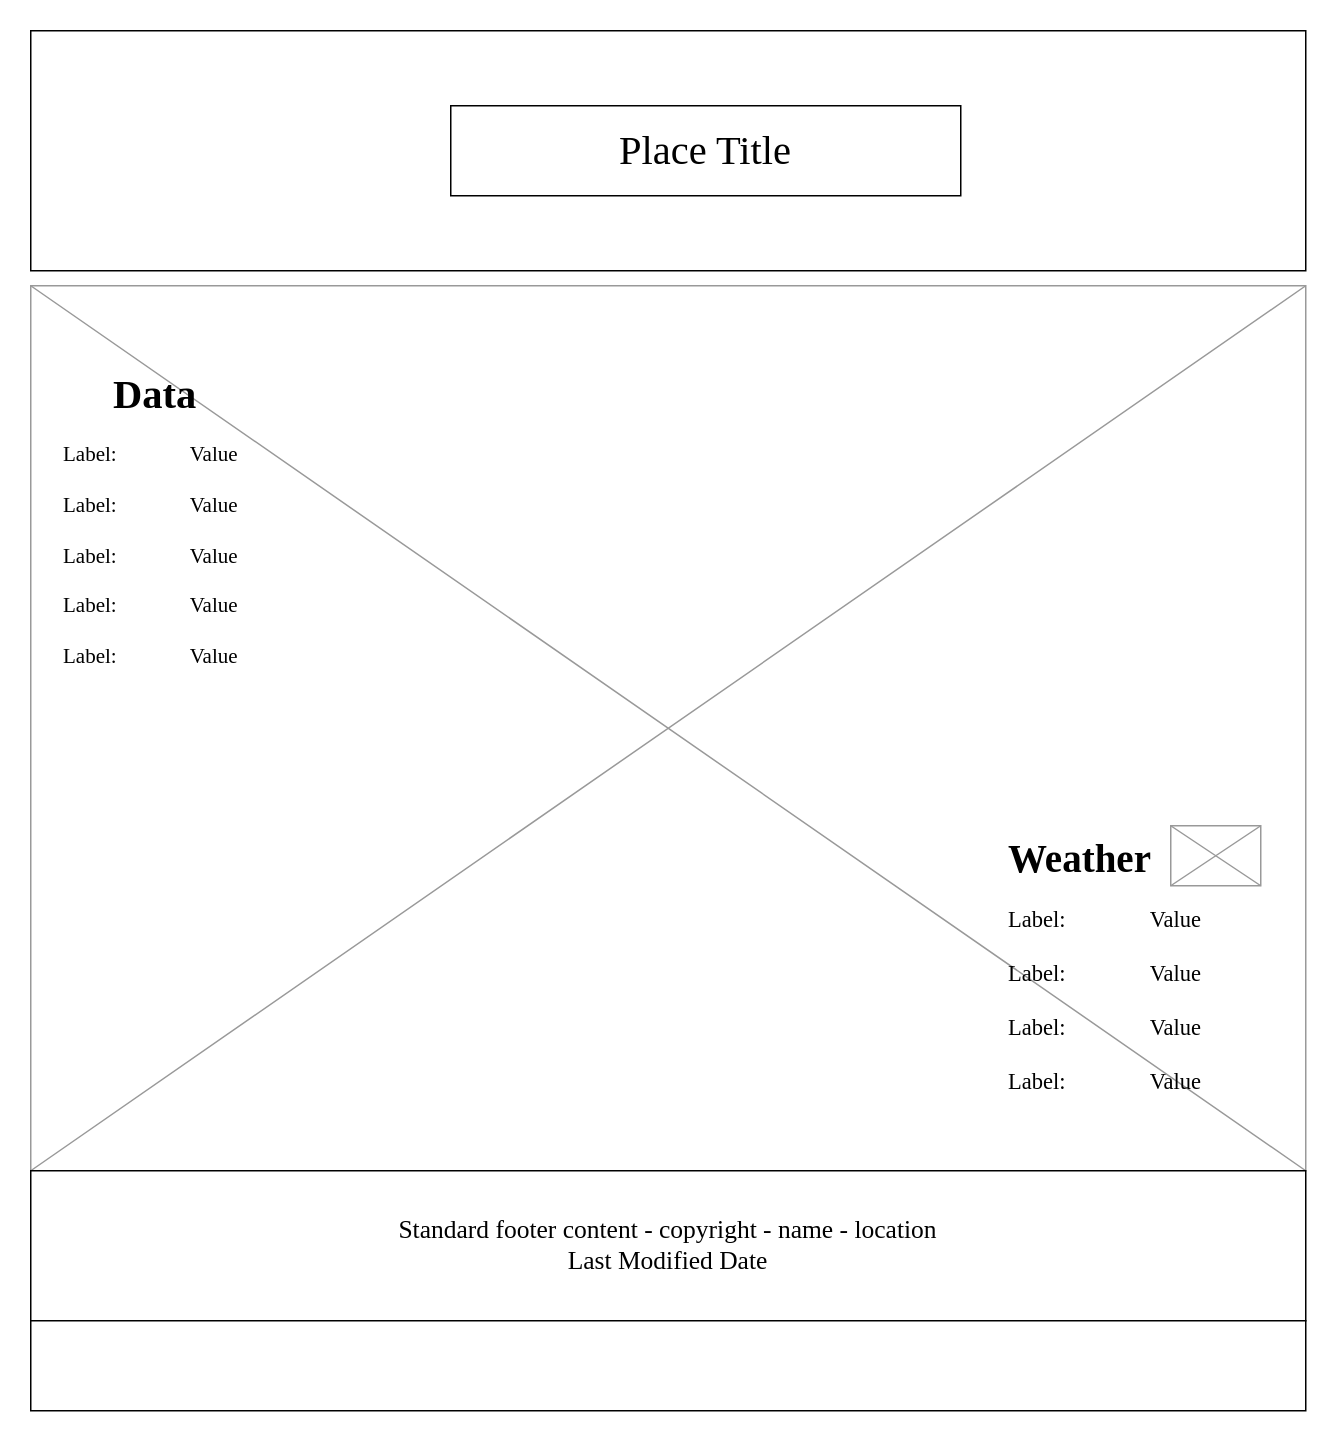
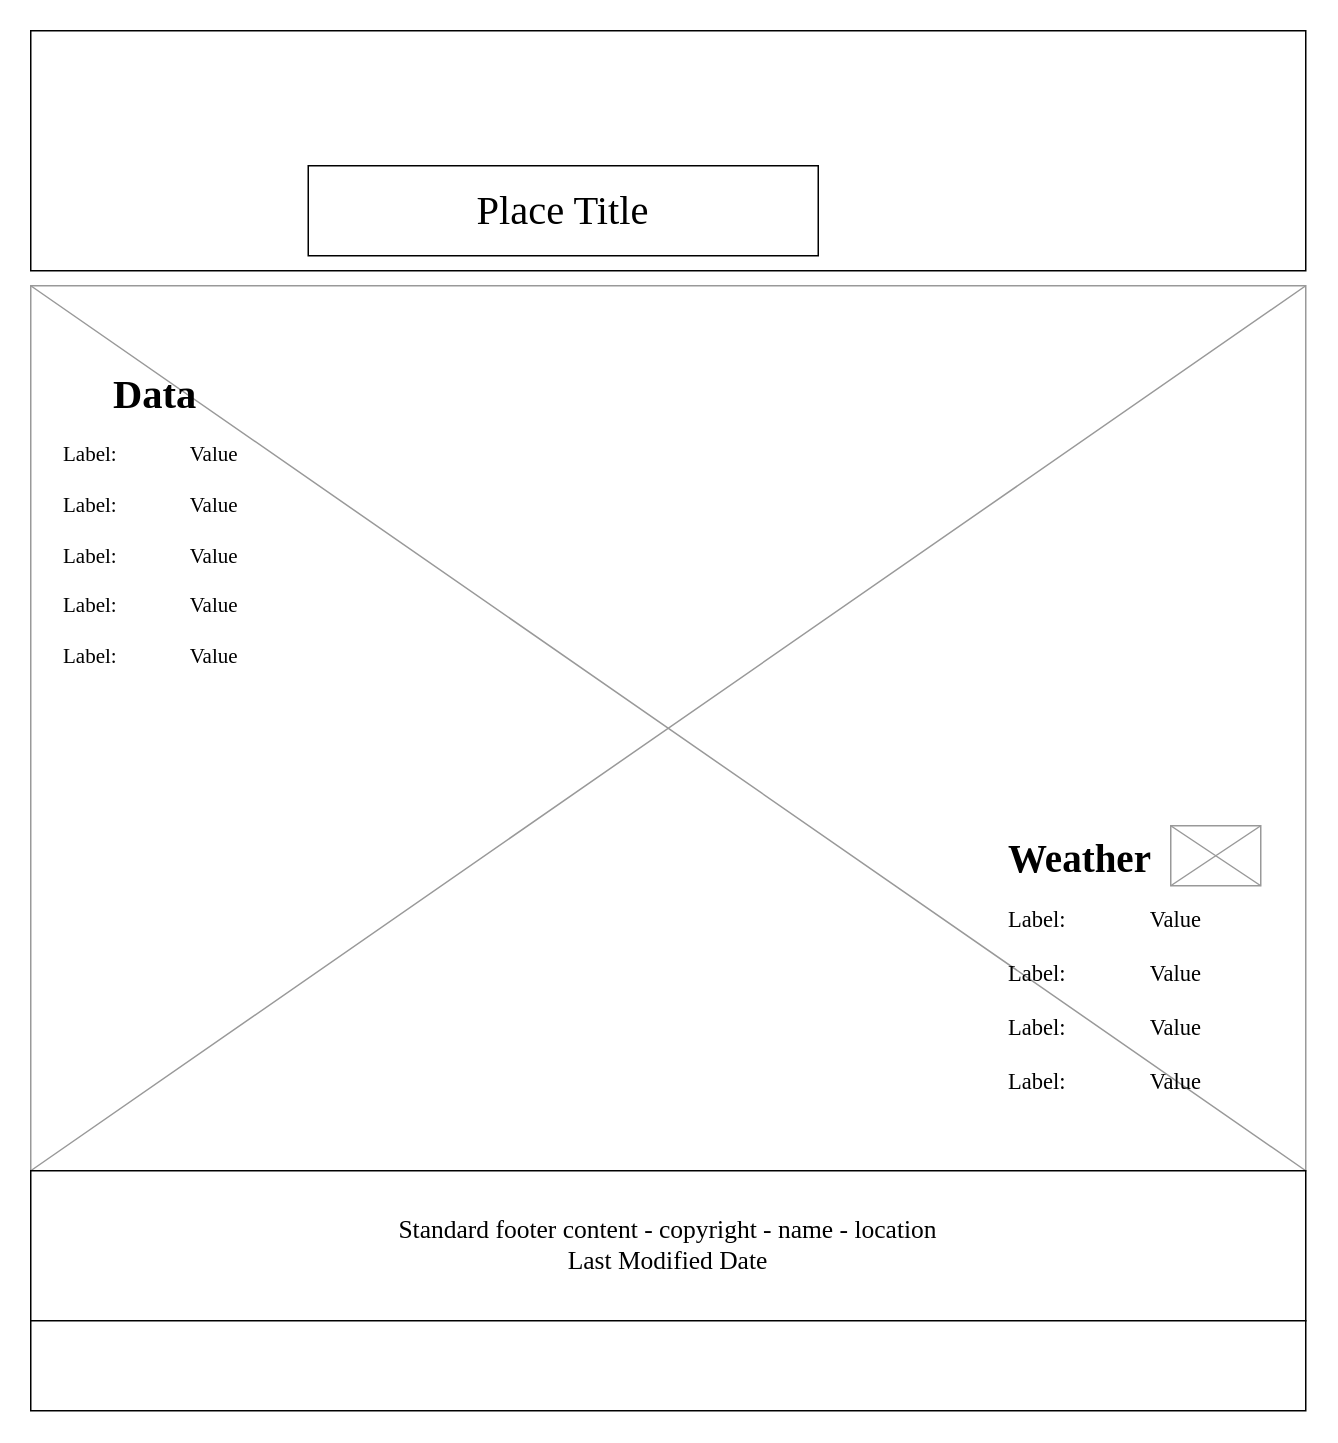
  <mxCell id="0" />
  <mxCell id="1" parent="0" />
  <mxCell id="2" value="" style="rounded=0;whiteSpace=wrap;html=1;" vertex="1" parent="1"><mxGeometry width="850" height="160" as="geometry" x="20" y="20" /></mxCell>
- <mxCell id="3" value="&lt;font style=&quot;font-size: 27px;&quot; face=&quot;Times New Roman&quot;&gt;Place Title&lt;/font&gt;" style="rounded=0;whiteSpace=wrap;html=1;" vertex="1" parent="1"><mxGeometry x="300" y="70" width="340" height="60" as="geometry" /></mxCell>
+ <mxCell id="3" value="&lt;font style=&quot;font-size: 27px;&quot; face=&quot;Times New Roman&quot;&gt;Place Title&lt;/font&gt;" style="rounded=0;whiteSpace=wrap;html=1;" vertex="1" parent="1"><mxGeometry x="205" y="110" width="340" height="60" as="geometry" /></mxCell>
  <mxCell id="4" value="" style="verticalLabelPosition=bottom;shadow=0;dashed=0;align=center;html=1;verticalAlign=top;strokeWidth=1;shape=mxgraph.mockup.graphics.simpleIcon;strokeColor=#999999;" vertex="1" parent="1"><mxGeometry y="190" width="850" height="590" as="geometry" x="20" /></mxCell>
  <mxCell id="5" value="&lt;font style=&quot;font-size: 17px;&quot; face=&quot;Times New Roman&quot;&gt;Standard footer content - copyright - name - location&lt;/font&gt;&lt;div&gt;&lt;font style=&quot;font-size: 17px;&quot; face=&quot;Times New Roman&quot;&gt;Last Modified Date&lt;/font&gt;&lt;/div&gt;" style="rounded=0;whiteSpace=wrap;html=1;" vertex="1" parent="1"><mxGeometry y="780" width="850" height="100" as="geometry" x="20" /></mxCell>
  <mxCell id="6" value="" style="rounded=0;whiteSpace=wrap;html=1;" vertex="1" parent="1"><mxGeometry y="880" width="850" height="60" as="geometry" x="20" /></mxCell>
  <mxCell id="7" value="&lt;h1 style=&quot;margin-top: 0px;&quot;&gt;&amp;nbsp; &amp;nbsp; &amp;nbsp;&lt;font style=&quot;font-size: 27px;&quot; face=&quot;Times New Roman&quot;&gt;Data&lt;/font&gt;&lt;/h1&gt;&lt;div&gt;&lt;font style=&quot;font-size: 14px;&quot; face=&quot;Times New Roman&quot;&gt;Label:&amp;nbsp; &amp;nbsp; &amp;nbsp; &amp;nbsp; &amp;nbsp; &amp;nbsp; &amp;nbsp; Value&lt;/font&gt;&lt;/div&gt;&lt;div&gt;&lt;font style=&quot;font-size: 14px;&quot; face=&quot;Times New Roman&quot;&gt;&lt;br&gt;&lt;/font&gt;&lt;/div&gt;&lt;div&gt;&lt;font style=&quot;font-size: 14px;&quot; face=&quot;Times New Roman&quot;&gt;Label:&amp;nbsp; &amp;nbsp; &amp;nbsp; &amp;nbsp; &amp;nbsp; &amp;nbsp; &amp;nbsp; Value&lt;/font&gt;&lt;/div&gt;&lt;div&gt;&lt;font style=&quot;font-size: 14px;&quot; face=&quot;Times New Roman&quot;&gt;&lt;br&gt;&lt;/font&gt;&lt;/div&gt;&lt;div&gt;&lt;font style=&quot;font-size: 14px;&quot; face=&quot;Times New Roman&quot;&gt;Label:&amp;nbsp; &amp;nbsp; &amp;nbsp; &amp;nbsp; &amp;nbsp; &amp;nbsp; &amp;nbsp; Value&lt;/font&gt;&lt;/div&gt;&lt;div&gt;&lt;font style=&quot;font-size: 14px;&quot; face=&quot;Times New Roman&quot;&gt;&lt;br&gt;&lt;/font&gt;&lt;/div&gt;&lt;div&gt;&lt;font style=&quot;font-size: 14px;&quot; face=&quot;Times New Roman&quot;&gt;Label:&amp;nbsp; &amp;nbsp; &amp;nbsp; &amp;nbsp; &amp;nbsp; &amp;nbsp; &amp;nbsp; Value&lt;/font&gt;&lt;/div&gt;&lt;div&gt;&lt;font style=&quot;font-size: 14px;&quot; face=&quot;Times New Roman&quot;&gt;&lt;br&gt;&lt;/font&gt;&lt;/div&gt;&lt;div&gt;&lt;font style=&quot;font-size: 14px;&quot; face=&quot;Times New Roman&quot;&gt;Label:&amp;nbsp; &amp;nbsp; &amp;nbsp; &amp;nbsp; &amp;nbsp; &amp;nbsp; &amp;nbsp; Value&lt;/font&gt;&lt;/div&gt;&lt;div&gt;&lt;font style=&quot;font-size: 14px;&quot; face=&quot;Times New Roman&quot;&gt;&lt;br&gt;&lt;/font&gt;&lt;/div&gt;&lt;div&gt;&lt;font style=&quot;font-size: 14px;&quot; face=&quot;Times New Roman&quot;&gt;Label:&amp;nbsp; &amp;nbsp; &amp;nbsp; &amp;nbsp; &amp;nbsp; &amp;nbsp; &amp;nbsp; Value&lt;/font&gt;&lt;/div&gt;" style="text;html=1;whiteSpace=wrap;overflow=hidden;rounded=0;" vertex="1" parent="1"><mxGeometry x="40" y="240" width="140" height="220" as="geometry" /></mxCell>
  <mxCell id="8" value="&lt;h1 style=&quot;margin-top: 0px;&quot;&gt;&lt;font style=&quot;font-size: 26px;&quot; face=&quot;Times New Roman&quot;&gt;Weather&amp;nbsp; &amp;nbsp;&lt;/font&gt;&lt;/h1&gt;&lt;div&gt;&lt;font style=&quot;font-size: 15px;&quot; face=&quot;Times New Roman&quot;&gt;Label:&amp;nbsp; &amp;nbsp; &amp;nbsp; &amp;nbsp; &amp;nbsp; &amp;nbsp; &amp;nbsp; &amp;nbsp;Value&lt;/font&gt;&lt;/div&gt;&lt;div&gt;&lt;font style=&quot;font-size: 15px;&quot; face=&quot;Times New Roman&quot;&gt;&amp;nbsp; &amp;nbsp; &amp;nbsp; &amp;nbsp; &amp;nbsp; &amp;nbsp; &amp;nbsp;&lt;/font&gt;&lt;/div&gt;&lt;div&gt;&lt;font style=&quot;font-size: 15px;&quot; face=&quot;Times New Roman&quot;&gt;Label:&amp;nbsp; &amp;nbsp; &amp;nbsp; &amp;nbsp; &amp;nbsp; &amp;nbsp; &amp;nbsp; &amp;nbsp;Value&lt;/font&gt;&lt;/div&gt;&lt;div&gt;&lt;font style=&quot;font-size: 15px;&quot; face=&quot;Times New Roman&quot;&gt;&lt;br&gt;&lt;/font&gt;&lt;/div&gt;&lt;div&gt;&lt;font style=&quot;font-size: 15px;&quot; face=&quot;Times New Roman&quot;&gt;Label:&amp;nbsp; &amp;nbsp; &amp;nbsp; &amp;nbsp; &amp;nbsp; &amp;nbsp; &amp;nbsp; &amp;nbsp;Value&lt;/font&gt;&lt;/div&gt;&lt;div&gt;&lt;font style=&quot;font-size: 15px;&quot; face=&quot;Times New Roman&quot;&gt;&lt;br&gt;&lt;/font&gt;&lt;/div&gt;&lt;div&gt;&lt;font style=&quot;font-size: 15px;&quot; face=&quot;Times New Roman&quot;&gt;Label:&amp;nbsp; &amp;nbsp; &amp;nbsp; &amp;nbsp; &amp;nbsp; &amp;nbsp; &amp;nbsp; &amp;nbsp;Value&lt;/font&gt;&lt;/div&gt;" style="text;html=1;whiteSpace=wrap;overflow=hidden;rounded=0;" vertex="1" parent="1"><mxGeometry x="670" y="550" width="180" height="190" as="geometry" /></mxCell>
  <mxCell id="9" value="" style="verticalLabelPosition=bottom;shadow=0;dashed=0;align=center;html=1;verticalAlign=top;strokeWidth=1;shape=mxgraph.mockup.graphics.simpleIcon;strokeColor=#999999;" vertex="1" parent="1"><mxGeometry x="780" y="550" width="60" height="40" as="geometry" /></mxCell>
